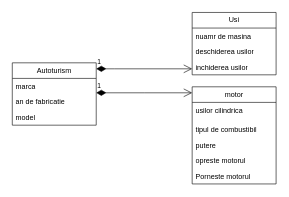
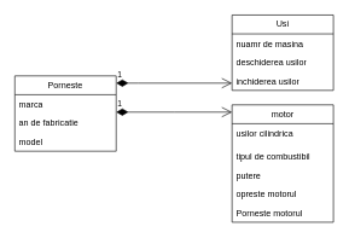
  <mxCell id="0" />
  <mxCell id="1" parent="0" />
- <mxCell id="2" value="Autoturism" style="swimlane;fontStyle=0;childLayout=stackLayout;horizontal=1;startSize=26;fillColor=none;horizontalStack=0;resizeParent=1;resizeParentMax=0;resizeLast=0;collapsible=1;marginBottom=0;whiteSpace=wrap;html=1;" vertex="1" parent="1"><mxGeometry x="20" y="104" width="140" height="104" as="geometry" /></mxCell>
+ <mxCell id="2" value="Porneste" style="swimlane;fontStyle=0;childLayout=stackLayout;horizontal=1;startSize=26;fillColor=none;horizontalStack=0;resizeParent=1;resizeParentMax=0;resizeLast=0;collapsible=1;marginBottom=0;whiteSpace=wrap;html=1;" vertex="1" parent="1"><mxGeometry x="20" y="104" width="140" height="104" as="geometry" /></mxCell>
  <mxCell id="3" value="marca" style="text;strokeColor=none;fillColor=none;align=left;verticalAlign=top;spacingLeft=4;spacingRight=4;overflow=hidden;rotatable=0;points=[[0,0.5],[1,0.5]];portConstraint=eastwest;whiteSpace=wrap;html=1;" vertex="1" parent="2"><mxGeometry y="26" width="140" height="26" as="geometry" /></mxCell>
  <mxCell id="4" value="an de fabricatie" style="text;strokeColor=none;fillColor=none;align=left;verticalAlign=top;spacingLeft=4;spacingRight=4;overflow=hidden;rotatable=0;points=[[0,0.5],[1,0.5]];portConstraint=eastwest;whiteSpace=wrap;html=1;" vertex="1" parent="2"><mxGeometry y="52" width="140" height="26" as="geometry" /></mxCell>
  <mxCell id="5" value="model" style="text;strokeColor=none;fillColor=none;align=left;verticalAlign=top;spacingLeft=4;spacingRight=4;overflow=hidden;rotatable=0;points=[[0,0.5],[1,0.5]];portConstraint=eastwest;whiteSpace=wrap;html=1;" vertex="1" parent="2"><mxGeometry y="78" width="140" height="26" as="geometry" /></mxCell>
  <mxCell id="6" value="motor" style="swimlane;fontStyle=0;childLayout=stackLayout;horizontal=1;startSize=26;fillColor=none;horizontalStack=0;resizeParent=1;resizeParentMax=0;resizeLast=0;collapsible=1;marginBottom=0;whiteSpace=wrap;html=1;" vertex="1" parent="1"><mxGeometry x="320" y="144" width="140" height="162" as="geometry"><mxRectangle x="410" y="850" width="70" height="30" as="alternateBounds" /></mxGeometry></mxCell>
  <mxCell id="7" value="usilor cilindrica" style="text;strokeColor=none;fillColor=none;align=left;verticalAlign=top;spacingLeft=4;spacingRight=4;overflow=hidden;rotatable=0;points=[[0,0.5],[1,0.5]];portConstraint=eastwest;whiteSpace=wrap;html=1;" vertex="1" parent="6"><mxGeometry y="26" width="140" height="32" as="geometry" /></mxCell>
  <mxCell id="8" value="tipul de combustibil" style="text;strokeColor=none;fillColor=none;align=left;verticalAlign=top;spacingLeft=4;spacingRight=4;overflow=hidden;rotatable=0;points=[[0,0.5],[1,0.5]];portConstraint=eastwest;whiteSpace=wrap;html=1;" vertex="1" parent="6"><mxGeometry y="58" width="140" height="26" as="geometry" /></mxCell>
  <mxCell id="9" value="putere&lt;div&gt;&lt;br&gt;&lt;/div&gt;&lt;div&gt;motorul porneste masina&lt;/div&gt;" style="text;strokeColor=none;fillColor=none;align=left;verticalAlign=top;spacingLeft=4;spacingRight=4;overflow=hidden;rotatable=0;points=[[0,0.5],[1,0.5]];portConstraint=eastwest;whiteSpace=wrap;html=1;" vertex="1" parent="6"><mxGeometry y="84" width="140" height="26" as="geometry" /></mxCell>
  <mxCell id="10" value="opreste motorul" style="text;strokeColor=none;fillColor=none;align=left;verticalAlign=top;spacingLeft=4;spacingRight=4;overflow=hidden;rotatable=0;points=[[0,0.5],[1,0.5]];portConstraint=eastwest;whiteSpace=wrap;html=1;" vertex="1" parent="6"><mxGeometry y="110" width="140" height="26" as="geometry" /></mxCell>
  <mxCell id="11" value="Porneste motorul" style="text;strokeColor=none;fillColor=none;align=left;verticalAlign=top;spacingLeft=4;spacingRight=4;overflow=hidden;rotatable=0;points=[[0,0.5],[1,0.5]];portConstraint=eastwest;whiteSpace=wrap;html=1;" vertex="1" parent="6"><mxGeometry y="136" width="140" height="26" as="geometry" /></mxCell>
  <mxCell id="12" value="1" style="endArrow=open;html=1;endSize=12;startArrow=diamondThin;startSize=14;startFill=1;edgeStyle=orthogonalEdgeStyle;align=left;verticalAlign=bottom;rounded=0;" edge="1" parent="1"><mxGeometry x="-1" y="3" relative="1" as="geometry"><mxPoint x="160" y="154" as="sourcePoint" /><mxPoint x="320" y="154" as="targetPoint" /><Array as="points"><mxPoint x="240" y="154" /><mxPoint x="240" y="154" /></Array></mxGeometry></mxCell>
  <mxCell id="13" value="Usi" style="swimlane;fontStyle=0;childLayout=stackLayout;horizontal=1;startSize=26;fillColor=none;horizontalStack=0;resizeParent=1;resizeParentMax=0;resizeLast=0;collapsible=1;marginBottom=0;whiteSpace=wrap;html=1;" vertex="1" parent="1"><mxGeometry x="320" y="20" width="140" height="104" as="geometry" /></mxCell>
  <mxCell id="14" value="nuamr de masina" style="text;strokeColor=none;fillColor=none;align=left;verticalAlign=top;spacingLeft=4;spacingRight=4;overflow=hidden;rotatable=0;points=[[0,0.5],[1,0.5]];portConstraint=eastwest;whiteSpace=wrap;html=1;" vertex="1" parent="13"><mxGeometry y="26" width="140" height="26" as="geometry" /></mxCell>
  <mxCell id="15" value="deschiderea usilor" style="text;strokeColor=none;fillColor=none;align=left;verticalAlign=top;spacingLeft=4;spacingRight=4;overflow=hidden;rotatable=0;points=[[0,0.5],[1,0.5]];portConstraint=eastwest;whiteSpace=wrap;html=1;" vertex="1" parent="13"><mxGeometry y="52" width="140" height="26" as="geometry" /></mxCell>
  <mxCell id="16" value="inchiderea usilor" style="text;strokeColor=none;fillColor=none;align=left;verticalAlign=top;spacingLeft=4;spacingRight=4;overflow=hidden;rotatable=0;points=[[0,0.5],[1,0.5]];portConstraint=eastwest;whiteSpace=wrap;html=1;" vertex="1" parent="13"><mxGeometry y="78" width="140" height="26" as="geometry" /></mxCell>
  <mxCell id="17" value="1" style="endArrow=open;html=1;endSize=12;startArrow=diamondThin;startSize=14;startFill=1;edgeStyle=orthogonalEdgeStyle;align=left;verticalAlign=bottom;rounded=0;" edge="1" parent="1"><mxGeometry x="-1" y="3" relative="1" as="geometry"><mxPoint x="160" y="114" as="sourcePoint" /><mxPoint x="320" y="114" as="targetPoint" /><Array as="points"><mxPoint x="190" y="114" /><mxPoint x="190" y="114" /></Array></mxGeometry></mxCell>
